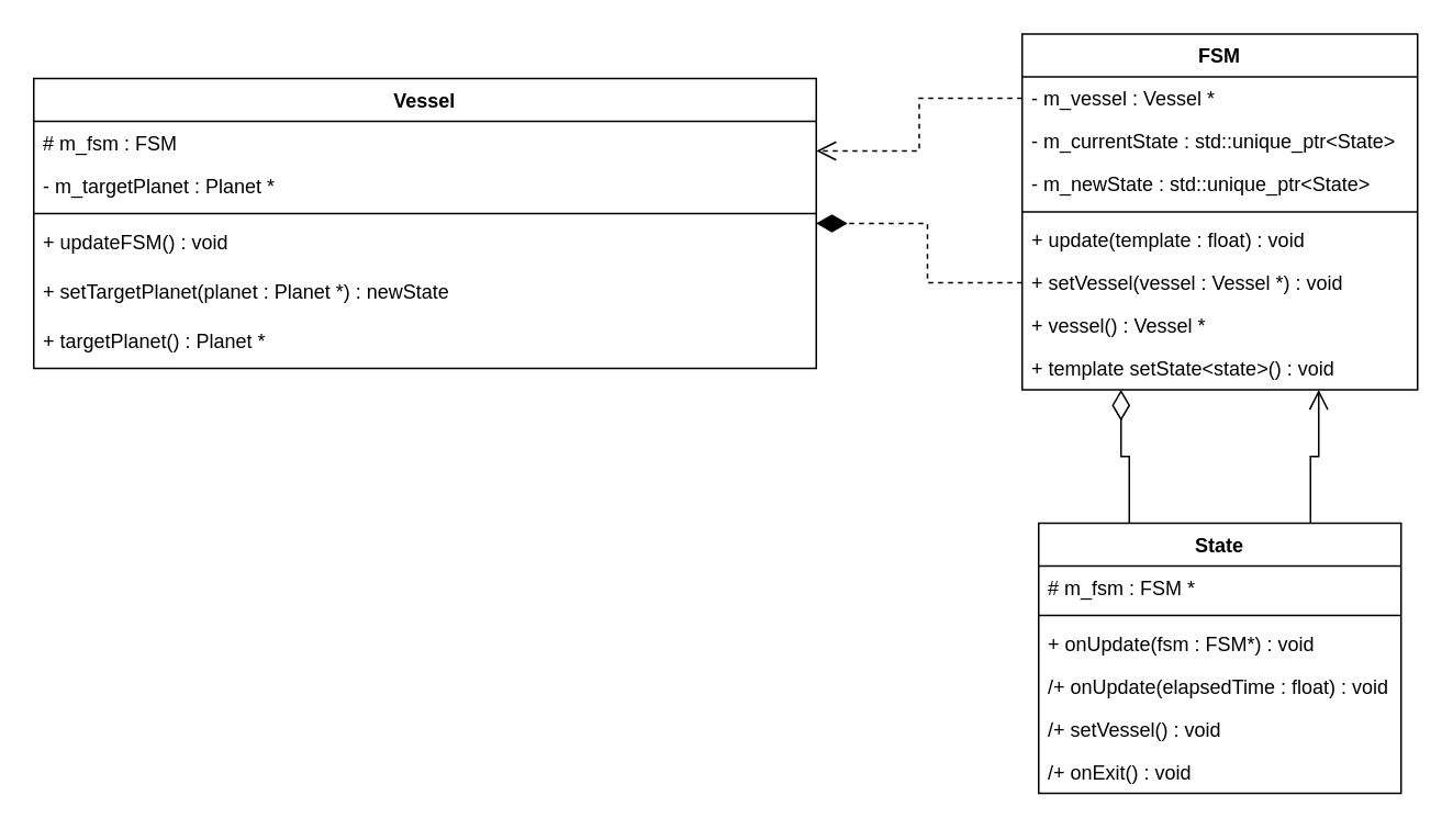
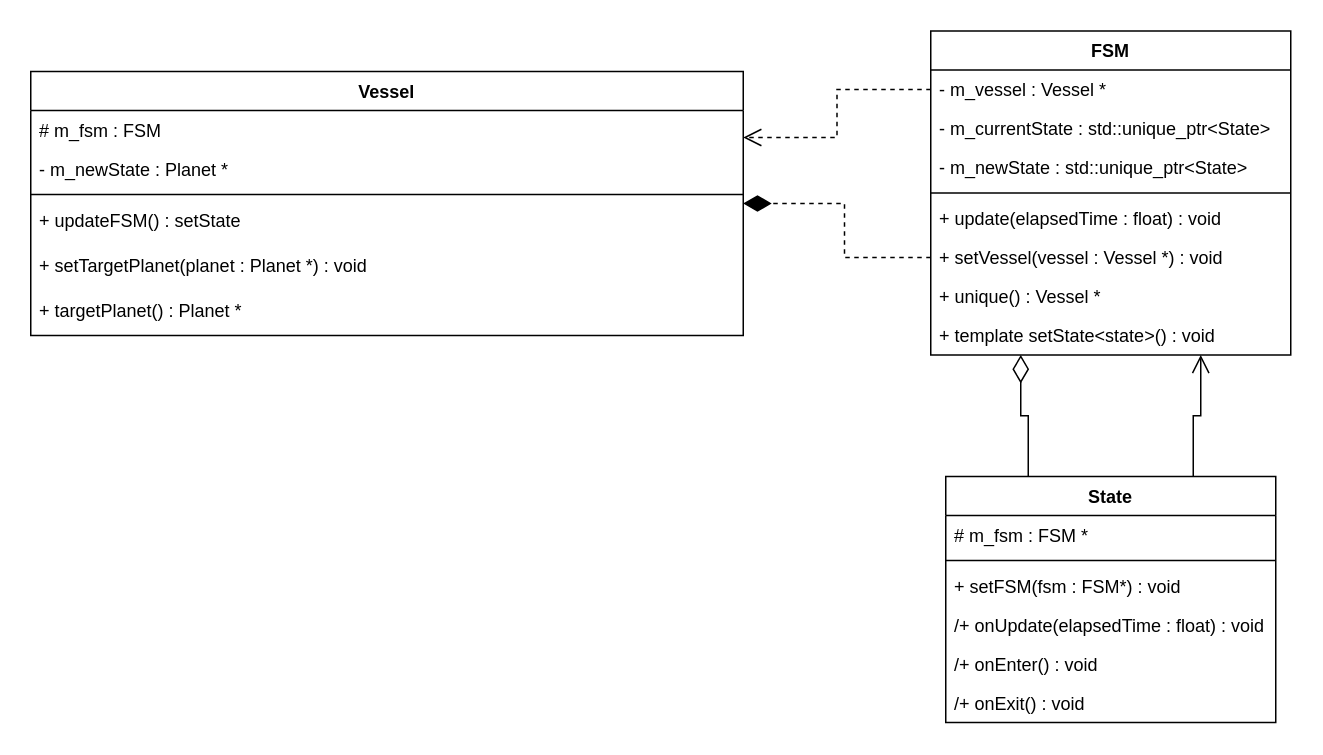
  <mxCell id="0" />
  <mxCell id="1" parent="0" />
  <mxCell id="2" style="edgeStyle=orthogonalEdgeStyle;rounded=0;orthogonalLoop=1;jettySize=auto;html=1;endArrow=diamondThin;endFill=1;endSize=16;exitX=0;exitY=0.5;exitDx=0;exitDy=0;dashed=1;" edge="1" parent="1" source="16" target="3"><mxGeometry relative="1" as="geometry" /></mxCell>
  <mxCell id="3" value="Vessel&#10;" style="swimlane;fontStyle=1;align=center;verticalAlign=top;childLayout=stackLayout;horizontal=1;startSize=26;horizontalStack=0;resizeParent=1;resizeParentMax=0;resizeLast=0;collapsible=1;marginBottom=0;" vertex="1" parent="1"><mxGeometry x="20" y="47" width="475" height="176" as="geometry"><mxRectangle x="-70" y="-27" width="70" height="26" as="alternateBounds" /></mxGeometry></mxCell>
  <mxCell id="4" value="# m_fsm : FSM" style="text;strokeColor=none;fillColor=none;align=left;verticalAlign=top;spacingLeft=4;spacingRight=4;overflow=hidden;rotatable=0;points=[[0,0.5],[1,0.5]];portConstraint=eastwest;" vertex="1" parent="3"><mxGeometry y="26" width="475" height="26" as="geometry" /></mxCell>
- <mxCell id="5" value="- m_targetPlanet : Planet *" style="text;strokeColor=none;fillColor=none;align=left;verticalAlign=top;spacingLeft=4;spacingRight=4;overflow=hidden;rotatable=0;points=[[0,0.5],[1,0.5]];portConstraint=eastwest;" vertex="1" parent="3"><mxGeometry y="52" width="475" height="26" as="geometry" /></mxCell>
+ <mxCell id="5" value="- m_newState : Planet *" style="text;strokeColor=none;fillColor=none;align=left;verticalAlign=top;spacingLeft=4;spacingRight=4;overflow=hidden;rotatable=0;points=[[0,0.5],[1,0.5]];portConstraint=eastwest;" vertex="1" parent="3"><mxGeometry y="52" width="475" height="26" as="geometry" /></mxCell>
  <mxCell id="6" value="" style="line;strokeWidth=1;fillColor=none;align=left;verticalAlign=middle;spacingTop=-1;spacingLeft=3;spacingRight=3;rotatable=0;labelPosition=right;points=[];portConstraint=eastwest;" vertex="1" parent="3"><mxGeometry y="78" width="475" height="8" as="geometry" /></mxCell>
- <mxCell id="7" value="+ updateFSM() : void" style="text;strokeColor=none;fillColor=none;align=left;verticalAlign=top;spacingLeft=4;spacingRight=4;overflow=hidden;rotatable=0;points=[[0,0.5],[1,0.5]];portConstraint=eastwest;" vertex="1" parent="3"><mxGeometry y="86" width="475" height="30" as="geometry" /></mxCell>
- <mxCell id="8" value="+ setTargetPlanet(planet : Planet *) : newState" style="text;strokeColor=none;fillColor=none;align=left;verticalAlign=top;spacingLeft=4;spacingRight=4;overflow=hidden;rotatable=0;points=[[0,0.5],[1,0.5]];portConstraint=eastwest;" vertex="1" parent="3"><mxGeometry y="116" width="475" height="30" as="geometry" /></mxCell>
+ <mxCell id="7" value="+ updateFSM() : setState" style="text;strokeColor=none;fillColor=none;align=left;verticalAlign=top;spacingLeft=4;spacingRight=4;overflow=hidden;rotatable=0;points=[[0,0.5],[1,0.5]];portConstraint=eastwest;" vertex="1" parent="3"><mxGeometry y="86" width="475" height="30" as="geometry" /></mxCell>
+ <mxCell id="8" value="+ setTargetPlanet(planet : Planet *) : void" style="text;strokeColor=none;fillColor=none;align=left;verticalAlign=top;spacingLeft=4;spacingRight=4;overflow=hidden;rotatable=0;points=[[0,0.5],[1,0.5]];portConstraint=eastwest;" vertex="1" parent="3"><mxGeometry y="116" width="475" height="30" as="geometry" /></mxCell>
  <mxCell id="9" value="+ targetPlanet() : Planet *" style="text;strokeColor=none;fillColor=none;align=left;verticalAlign=top;spacingLeft=4;spacingRight=4;overflow=hidden;rotatable=0;points=[[0,0.5],[1,0.5]];portConstraint=eastwest;" vertex="1" parent="3"><mxGeometry y="146" width="475" height="30" as="geometry" /></mxCell>
  <mxCell id="10" value="FSM" style="swimlane;fontStyle=1;align=center;verticalAlign=top;childLayout=stackLayout;horizontal=1;startSize=26;horizontalStack=0;resizeParent=1;resizeParentMax=0;resizeLast=0;collapsible=1;marginBottom=0;" vertex="1" parent="1"><mxGeometry x="620" y="20" width="240" height="216" as="geometry" /></mxCell>
  <mxCell id="11" value="- m_vessel : Vessel *" style="text;strokeColor=none;fillColor=none;align=left;verticalAlign=top;spacingLeft=4;spacingRight=4;overflow=hidden;rotatable=0;points=[[0,0.5],[1,0.5]];portConstraint=eastwest;" vertex="1" parent="10"><mxGeometry y="26" width="240" height="26" as="geometry" /></mxCell>
  <mxCell id="12" value="- m_currentState : std::unique_ptr&lt;State&gt;" style="text;strokeColor=none;fillColor=none;align=left;verticalAlign=top;spacingLeft=4;spacingRight=4;overflow=hidden;rotatable=0;points=[[0,0.5],[1,0.5]];portConstraint=eastwest;" vertex="1" parent="10"><mxGeometry y="52" width="240" height="26" as="geometry" /></mxCell>
  <mxCell id="13" value="- m_newState : std::unique_ptr&lt;State&gt;" style="text;strokeColor=none;fillColor=none;align=left;verticalAlign=top;spacingLeft=4;spacingRight=4;overflow=hidden;rotatable=0;points=[[0,0.5],[1,0.5]];portConstraint=eastwest;" vertex="1" parent="10"><mxGeometry y="78" width="240" height="26" as="geometry" /></mxCell>
  <mxCell id="14" value="" style="line;strokeWidth=1;fillColor=none;align=left;verticalAlign=middle;spacingTop=-1;spacingLeft=3;spacingRight=3;rotatable=0;labelPosition=right;points=[];portConstraint=eastwest;" vertex="1" parent="10"><mxGeometry y="104" width="240" height="8" as="geometry" /></mxCell>
- <mxCell id="15" value="+ update(template : float) : void" style="text;strokeColor=none;fillColor=none;align=left;verticalAlign=top;spacingLeft=4;spacingRight=4;overflow=hidden;rotatable=0;points=[[0,0.5],[1,0.5]];portConstraint=eastwest;" vertex="1" parent="10"><mxGeometry y="112" width="240" height="26" as="geometry" /></mxCell>
+ <mxCell id="15" value="+ update(elapsedTime : float) : void" style="text;strokeColor=none;fillColor=none;align=left;verticalAlign=top;spacingLeft=4;spacingRight=4;overflow=hidden;rotatable=0;points=[[0,0.5],[1,0.5]];portConstraint=eastwest;" vertex="1" parent="10"><mxGeometry y="112" width="240" height="26" as="geometry" /></mxCell>
  <mxCell id="16" value="+ setVessel(vessel : Vessel *) : void" style="text;strokeColor=none;fillColor=none;align=left;verticalAlign=top;spacingLeft=4;spacingRight=4;overflow=hidden;rotatable=0;points=[[0,0.5],[1,0.5]];portConstraint=eastwest;" vertex="1" parent="10"><mxGeometry y="138" width="240" height="26" as="geometry" /></mxCell>
- <mxCell id="17" value="+ vessel() : Vessel *" style="text;strokeColor=none;fillColor=none;align=left;verticalAlign=top;spacingLeft=4;spacingRight=4;overflow=hidden;rotatable=0;points=[[0,0.5],[1,0.5]];portConstraint=eastwest;" vertex="1" parent="10"><mxGeometry y="164" width="240" height="26" as="geometry" /></mxCell>
+ <mxCell id="17" value="+ unique() : Vessel *" style="text;strokeColor=none;fillColor=none;align=left;verticalAlign=top;spacingLeft=4;spacingRight=4;overflow=hidden;rotatable=0;points=[[0,0.5],[1,0.5]];portConstraint=eastwest;" vertex="1" parent="10"><mxGeometry y="164" width="240" height="26" as="geometry" /></mxCell>
  <mxCell id="18" value="+ template setState&lt;state&gt;() : void" style="text;strokeColor=none;fillColor=none;align=left;verticalAlign=top;spacingLeft=4;spacingRight=4;overflow=hidden;rotatable=0;points=[[0,0.5],[1,0.5]];portConstraint=eastwest;" vertex="1" parent="10"><mxGeometry y="190" width="240" height="26" as="geometry" /></mxCell>
  <mxCell id="19" style="edgeStyle=orthogonalEdgeStyle;rounded=0;orthogonalLoop=1;jettySize=auto;html=1;exitX=0.75;exitY=0;exitDx=0;exitDy=0;entryX=0.75;entryY=1;entryDx=0;entryDy=0;endSize=10;endArrow=open;endFill=0;" edge="1" parent="1" source="20" target="10"><mxGeometry relative="1" as="geometry" /></mxCell>
  <mxCell id="20" value="State&#10;" style="swimlane;fontStyle=1;align=center;verticalAlign=top;childLayout=stackLayout;horizontal=1;startSize=26;horizontalStack=0;resizeParent=1;resizeParentMax=0;resizeLast=0;collapsible=1;marginBottom=0;" vertex="1" parent="1"><mxGeometry x="630" y="317" width="220" height="164" as="geometry" /></mxCell>
  <mxCell id="21" value="# m_fsm : FSM *" style="text;strokeColor=none;fillColor=none;align=left;verticalAlign=top;spacingLeft=4;spacingRight=4;overflow=hidden;rotatable=0;points=[[0,0.5],[1,0.5]];portConstraint=eastwest;" vertex="1" parent="20"><mxGeometry y="26" width="220" height="26" as="geometry" /></mxCell>
  <mxCell id="22" value="" style="line;strokeWidth=1;fillColor=none;align=left;verticalAlign=middle;spacingTop=-1;spacingLeft=3;spacingRight=3;rotatable=0;labelPosition=right;points=[];portConstraint=eastwest;" vertex="1" parent="20"><mxGeometry y="52" width="220" height="8" as="geometry" /></mxCell>
- <mxCell id="23" value="+ onUpdate(fsm : FSM*) : void" style="text;strokeColor=none;fillColor=none;align=left;verticalAlign=top;spacingLeft=4;spacingRight=4;overflow=hidden;rotatable=0;points=[[0,0.5],[1,0.5]];portConstraint=eastwest;" vertex="1" parent="20"><mxGeometry y="60" width="220" height="26" as="geometry" /></mxCell>
+ <mxCell id="23" value="+ setFSM(fsm : FSM*) : void" style="text;strokeColor=none;fillColor=none;align=left;verticalAlign=top;spacingLeft=4;spacingRight=4;overflow=hidden;rotatable=0;points=[[0,0.5],[1,0.5]];portConstraint=eastwest;" vertex="1" parent="20"><mxGeometry y="60" width="220" height="26" as="geometry" /></mxCell>
  <mxCell id="24" value="/+ onUpdate(elapsedTime : float) : void" style="text;strokeColor=none;fillColor=none;align=left;verticalAlign=top;spacingLeft=4;spacingRight=4;overflow=hidden;rotatable=0;points=[[0,0.5],[1,0.5]];portConstraint=eastwest;" vertex="1" parent="20"><mxGeometry y="86" width="220" height="26" as="geometry" /></mxCell>
- <mxCell id="25" value="/+ setVessel() : void" style="text;strokeColor=none;fillColor=none;align=left;verticalAlign=top;spacingLeft=4;spacingRight=4;overflow=hidden;rotatable=0;points=[[0,0.5],[1,0.5]];portConstraint=eastwest;" vertex="1" parent="20"><mxGeometry y="112" width="220" height="26" as="geometry" /></mxCell>
+ <mxCell id="25" value="/+ onEnter() : void" style="text;strokeColor=none;fillColor=none;align=left;verticalAlign=top;spacingLeft=4;spacingRight=4;overflow=hidden;rotatable=0;points=[[0,0.5],[1,0.5]];portConstraint=eastwest;" vertex="1" parent="20"><mxGeometry y="112" width="220" height="26" as="geometry" /></mxCell>
  <mxCell id="26" value="/+ onExit() : void" style="text;strokeColor=none;fillColor=none;align=left;verticalAlign=top;spacingLeft=4;spacingRight=4;overflow=hidden;rotatable=0;points=[[0,0.5],[1,0.5]];portConstraint=eastwest;" vertex="1" parent="20"><mxGeometry y="138" width="220" height="26" as="geometry" /></mxCell>
  <mxCell id="27" value="" style="endArrow=diamondThin;endFill=0;endSize=16;html=1;entryX=0.25;entryY=1;entryDx=0;entryDy=0;exitX=0.25;exitY=0;exitDx=0;exitDy=0;edgeStyle=orthogonalEdgeStyle;rounded=0;" edge="1" parent="1" source="20" target="10"><mxGeometry width="160" relative="1" as="geometry"><mxPoint x="570" y="268" as="sourcePoint" /><mxPoint x="730" y="268" as="targetPoint" /></mxGeometry></mxCell>
  <mxCell id="28" style="edgeStyle=orthogonalEdgeStyle;rounded=0;orthogonalLoop=1;jettySize=auto;html=1;exitX=0;exitY=0.5;exitDx=0;exitDy=0;entryX=1;entryY=0.25;entryDx=0;entryDy=0;endArrow=open;endFill=0;endSize=10;dashed=1;" edge="1" parent="1" source="11" target="3"><mxGeometry relative="1" as="geometry" /></mxCell>
